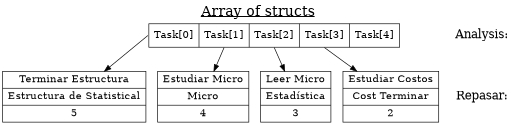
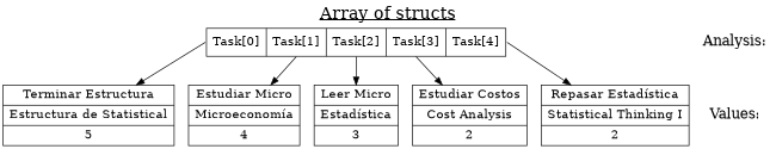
  digraph {
    fontsize=22
    label=<<u>Array of structs</u>>
    labelloc=t
    rankdir=TB
    splines=line
    node [fontcolor=black fontsize=16 shape=record]
    n1 [label="{<f0> Terminar Estructura | Estructura de Statistical | 5 }"]
-   n2 [label="{<f0> Estudiar Micro | Micro | 4 }"]
+   n2 [label="{<f0> Estudiar Micro | Microeconomía | 4 }"]
    n3 [label="{<f0> Leer Micro | Estadística | 3 }"]
-   n4 [label="{<f0> Estudiar Costos | Cost Terminar | 2 }"]
+   n4 [label="{<f0> Estudiar Costos | Cost Analysis | 2 }"]
+   n5 [label="{<f0> Repasar Estadística | Statistical Thinking I | 2 }"]
    n6 [fontsize=18 label="Analysis:" shape=plaintext]
-   "Values:" [fontsize=18 shape=plaintext label="Repasar:"]
+   "Values:" [fontsize=18 shape=plaintext]
    n8 [label=" <f0> Task[0] | <f1> Task[1] | <f2> Task[2] | <f3> Task[3] | <f4> Task[4] "]
    subgraph sub_1 {
      rank=same
      n1
      n2
      n3
      n4
+     n5
    }
    n6 -> "Values:" [color=white]
    n8 -> n1 [tailport=f0]
    n8 -> n2 [tailport=f1]
    n8 -> n3 [tailport=f2]
    n8 -> n4 [tailport=f3]
+   n8 -> n5 [tailport=f4]
  }
